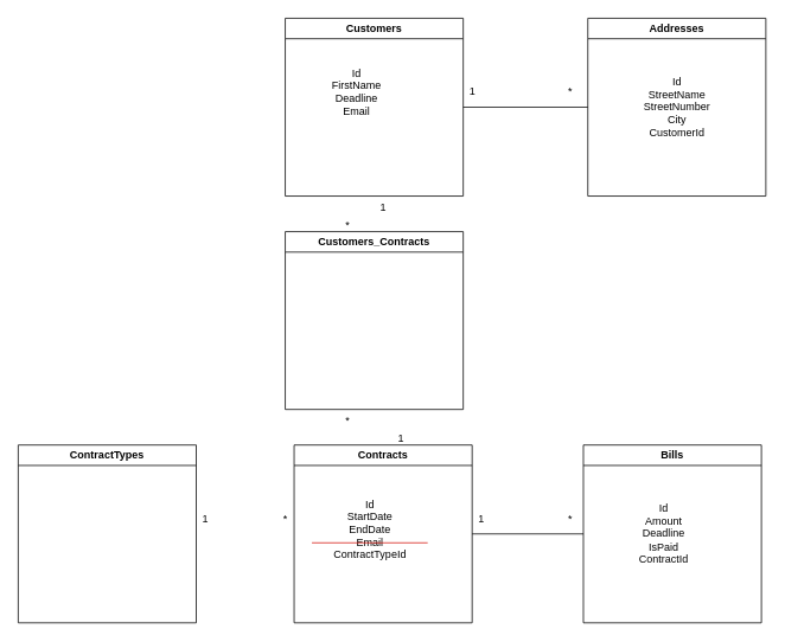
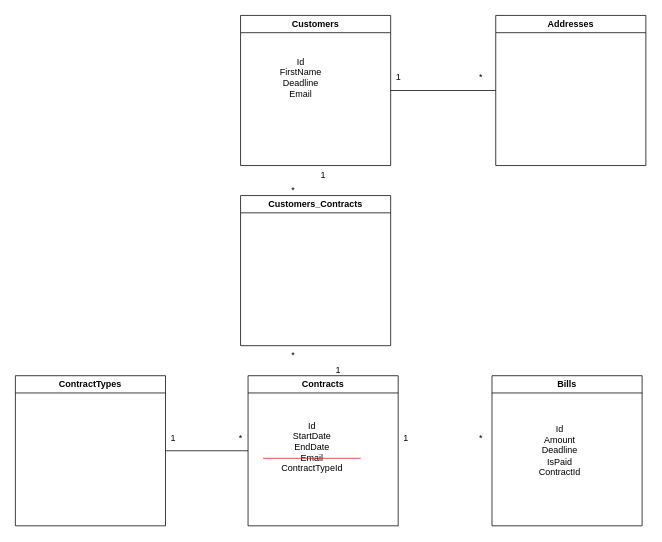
  <mxCell id="0" />
  <mxCell id="1" parent="0" />
  <mxCell id="2" value="Customers" style="swimlane;whiteSpace=wrap;html=1;" parent="1" vertex="1"><mxGeometry x="320" y="20" width="200" height="200" as="geometry" /></mxCell>
  <mxCell id="3" value="Contracts" style="swimlane;whiteSpace=wrap;html=1;" parent="1" vertex="1"><mxGeometry x="330" y="500" width="200" height="200" as="geometry" /></mxCell>
  <mxCell id="4" value="Id&lt;div&gt;StartDate&lt;/div&gt;&lt;div&gt;EndDate&lt;/div&gt;&lt;div&gt;Email&lt;/div&gt;&lt;div&gt;ContractTypeId&lt;/div&gt;" style="text;html=1;align=center;verticalAlign=middle;resizable=0;points=[];autosize=1;strokeColor=none;fillColor=none;" parent="3" vertex="1"><mxGeometry x="35" y="50" width="100" height="90" as="geometry" /></mxCell>
  <mxCell id="5" value="Bills" style="swimlane;whiteSpace=wrap;html=1;" parent="1" vertex="1"><mxGeometry x="655" y="500" width="200" height="200" as="geometry" /></mxCell>
  <mxCell id="6" value="Id&lt;div&gt;Amount&lt;/div&gt;&lt;div&gt;Deadline&lt;/div&gt;&lt;div&gt;IsPaid&lt;/div&gt;&lt;div&gt;ContractId&lt;/div&gt;" style="text;html=1;align=center;verticalAlign=middle;resizable=0;points=[];autosize=1;strokeColor=none;fillColor=none;" parent="5" vertex="1"><mxGeometry x="50" y="55" width="80" height="90" as="geometry" /></mxCell>
  <mxCell id="7" value="Addresses" style="swimlane;whiteSpace=wrap;html=1;" parent="1" vertex="1"><mxGeometry x="660" y="20" width="200" height="200" as="geometry" /></mxCell>
- <mxCell id="8" value="Id&lt;div&gt;StreetName&lt;/div&gt;&lt;div&gt;StreetNumber&lt;/div&gt;&lt;div&gt;City&lt;/div&gt;&lt;div&gt;CustomerId&lt;/div&gt;" style="text;html=1;align=center;verticalAlign=middle;resizable=0;points=[];autosize=1;strokeColor=none;fillColor=none;" parent="7" vertex="1"><mxGeometry x="50" y="55" width="100" height="90" as="geometry" /></mxCell>
  <mxCell id="9" value="1" style="text;html=1;align=center;verticalAlign=middle;resizable=0;points=[];autosize=1;strokeColor=none;fillColor=none;" parent="1" vertex="1"><mxGeometry x="515" y="88" width="30" height="30" as="geometry" /></mxCell>
  <mxCell id="10" value="*" style="text;html=1;align=center;verticalAlign=middle;resizable=0;points=[];autosize=1;strokeColor=none;fillColor=none;" parent="1" vertex="1"><mxGeometry x="625" y="88" width="30" height="30" as="geometry" /></mxCell>
  <mxCell id="11" value="" style="endArrow=none;html=1;rounded=0;exitX=1;exitY=0.5;exitDx=0;exitDy=0;" parent="1" source="2" edge="1"><mxGeometry width="50" height="50" relative="1" as="geometry"><mxPoint x="520" y="140" as="sourcePoint" /><mxPoint x="660" y="120" as="targetPoint" /></mxGeometry></mxCell>
- <mxCell id="12" value="" style="endArrow=none;html=1;rounded=0;exitX=1;exitY=0.5;exitDx=0;exitDy=0;entryX=0;entryY=0.5;entryDx=0;entryDy=0;" parent="1" source="3" target="5" edge="1"><mxGeometry width="50" height="50" relative="1" as="geometry"><mxPoint x="620" y="390" as="sourcePoint" /><mxPoint x="670" y="340" as="targetPoint" /></mxGeometry></mxCell>
  <mxCell id="13" value="Customers_Contracts" style="swimlane;whiteSpace=wrap;html=1;" parent="1" vertex="1"><mxGeometry x="320" y="260" width="200" height="200" as="geometry" /></mxCell>
  <mxCell id="14" value="1" style="text;html=1;align=center;verticalAlign=middle;resizable=0;points=[];autosize=1;strokeColor=none;fillColor=none;" parent="1" vertex="1"><mxGeometry x="415" y="218" width="30" height="30" as="geometry" /></mxCell>
  <mxCell id="15" value="*" style="text;html=1;align=center;verticalAlign=middle;resizable=0;points=[];autosize=1;strokeColor=none;fillColor=none;" parent="1" vertex="1"><mxGeometry x="375" y="238" width="30" height="30" as="geometry" /></mxCell>
  <mxCell id="16" value="*" style="text;html=1;align=center;verticalAlign=middle;resizable=0;points=[];autosize=1;strokeColor=none;fillColor=none;" parent="1" vertex="1"><mxGeometry x="375" y="458" width="30" height="30" as="geometry" /></mxCell>
  <mxCell id="17" value="1" style="text;html=1;align=center;verticalAlign=middle;resizable=0;points=[];autosize=1;strokeColor=none;fillColor=none;" parent="1" vertex="1"><mxGeometry x="435" y="478" width="30" height="30" as="geometry" /></mxCell>
  <mxCell id="18" value="1" style="text;html=1;align=center;verticalAlign=middle;resizable=0;points=[];autosize=1;strokeColor=none;fillColor=none;" parent="1" vertex="1"><mxGeometry x="525" y="568" width="30" height="30" as="geometry" /></mxCell>
  <mxCell id="19" value="*" style="text;html=1;align=center;verticalAlign=middle;resizable=0;points=[];autosize=1;strokeColor=none;fillColor=none;" parent="1" vertex="1"><mxGeometry x="625" y="568" width="30" height="30" as="geometry" /></mxCell>
  <mxCell id="20" value="Id&lt;div&gt;FirstName&lt;/div&gt;&lt;div&gt;Deadline&lt;/div&gt;&lt;div&gt;Email&lt;/div&gt;" style="text;html=1;align=center;verticalAlign=middle;resizable=0;points=[];autosize=1;strokeColor=none;fillColor=none;" parent="1" vertex="1"><mxGeometry x="360" y="68" width="80" height="70" as="geometry" /></mxCell>
  <mxCell id="21" value="ContractTypes" style="swimlane;whiteSpace=wrap;html=1;" vertex="1" parent="1"><mxGeometry x="20" y="500" width="200" height="200" as="geometry" /></mxCell>
+ <mxCell id="22" value="" style="endArrow=none;html=1;rounded=0;exitX=1;exitY=0.5;exitDx=0;exitDy=0;entryX=0;entryY=0.5;entryDx=0;entryDy=0;" edge="1" parent="1" source="21" target="3"><mxGeometry width="50" height="50" relative="1" as="geometry"><mxPoint x="680" y="470" as="sourcePoint" /><mxPoint x="730" y="420" as="targetPoint" /></mxGeometry></mxCell>
  <mxCell id="23" value="1" style="text;html=1;align=center;verticalAlign=middle;resizable=0;points=[];autosize=1;strokeColor=none;fillColor=none;" vertex="1" parent="1"><mxGeometry x="215" y="568" width="30" height="30" as="geometry" /></mxCell>
  <mxCell id="24" value="*" style="text;html=1;align=center;verticalAlign=middle;resizable=0;points=[];autosize=1;strokeColor=none;fillColor=none;" vertex="1" parent="1"><mxGeometry x="305" y="568" width="30" height="30" as="geometry" /></mxCell>
  <mxCell id="25" value="" style="endArrow=none;html=1;rounded=0;fillColor=#f8cecc;strokeColor=#D41811;" edge="1" parent="1"><mxGeometry width="50" height="50" relative="1" as="geometry"><mxPoint x="350" y="610" as="sourcePoint" /><mxPoint x="480" y="610" as="targetPoint" /></mxGeometry></mxCell>
